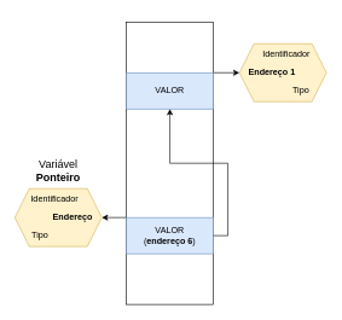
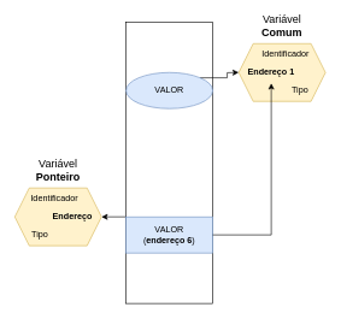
  <mxCell id="0" />
  <mxCell id="1" parent="0" />
  <mxCell id="2" value="" style="rounded=0;whiteSpace=wrap;html=1;" vertex="1" parent="1"><mxGeometry x="174" y="30" width="120" height="390" as="geometry" /></mxCell>
  <mxCell id="3" style="edgeStyle=orthogonalEdgeStyle;rounded=0;orthogonalLoop=1;jettySize=auto;html=1;exitX=0;exitY=0;exitDx=0;exitDy=0;" edge="1" parent="1" source="4"><mxGeometry relative="1" as="geometry"><mxPoint x="140" y="299.833" as="targetPoint" /></mxGeometry></mxCell>
  <mxCell id="4" value="VALOR&lt;br&gt;(&lt;b&gt;endereço 6&lt;/b&gt;)" style="rounded=0;whiteSpace=wrap;html=1;fillColor=#dae8fc;strokeColor=#6c8ebf;" vertex="1" parent="1"><mxGeometry x="174" y="300" width="120" height="50" as="geometry" /></mxCell>
  <mxCell id="5" style="edgeStyle=orthogonalEdgeStyle;rounded=0;orthogonalLoop=1;jettySize=auto;html=1;exitX=1;exitY=0;exitDx=0;exitDy=0;" edge="1" parent="1" source="6"><mxGeometry relative="1" as="geometry"><mxPoint x="330" y="99.833" as="targetPoint" /></mxGeometry></mxCell>
- <mxCell id="6" value="VALOR" style="rounded=0;whiteSpace=wrap;html=1;fillColor=#dae8fc;strokeColor=#6c8ebf;" vertex="1" parent="1"><mxGeometry x="174" y="100" width="120" height="50" as="geometry" /></mxCell>
+ <mxCell id="6" value="VALOR" style="ellipse;whiteSpace=wrap;html=1;fillColor=#dae8fc;strokeColor=#6c8ebf;" vertex="1" parent="1"><mxGeometry x="174" y="100" width="120" height="50" as="geometry" /></mxCell>
  <mxCell id="7" value="" style="shape=hexagon;perimeter=hexagonPerimeter2;whiteSpace=wrap;html=1;fixedSize=1;fillColor=#fff2cc;strokeColor=#d6b656;" vertex="1" parent="1"><mxGeometry x="330" y="60" width="120" height="80" as="geometry" /></mxCell>
  <mxCell id="8" value="" style="shape=hexagon;perimeter=hexagonPerimeter2;whiteSpace=wrap;html=1;fixedSize=1;fillColor=#fff2cc;strokeColor=#d6b656;" vertex="1" parent="1"><mxGeometry x="20" y="260" width="120" height="80" as="geometry" /></mxCell>
  <mxCell id="9" value="&lt;b&gt;Endereço 1&lt;/b&gt;" style="text;strokeColor=none;align=center;fillColor=none;html=1;verticalAlign=middle;whiteSpace=wrap;rounded=0;" vertex="1" parent="1"><mxGeometry x="340" y="85" width="70" height="30" as="geometry" /></mxCell>
  <mxCell id="10" value="&lt;b&gt;Endereço&lt;/b&gt;" style="text;strokeColor=none;align=center;fillColor=none;html=1;verticalAlign=middle;whiteSpace=wrap;rounded=0;" vertex="1" parent="1"><mxGeometry x="70" y="285" width="60" height="30" as="geometry" /></mxCell>
  <mxCell id="11" value="Tipo" style="text;strokeColor=none;align=center;fillColor=none;html=1;verticalAlign=middle;whiteSpace=wrap;rounded=0;" vertex="1" parent="1"><mxGeometry x="40" y="310" width="30" height="30" as="geometry" /></mxCell>
  <mxCell id="12" value="Identificador" style="text;strokeColor=none;align=center;fillColor=none;html=1;verticalAlign=middle;whiteSpace=wrap;rounded=0;" vertex="1" parent="1"><mxGeometry x="40" y="260" width="70" height="30" as="geometry" /></mxCell>
  <mxCell id="13" value="Tipo" style="text;strokeColor=none;align=center;fillColor=none;html=1;verticalAlign=middle;whiteSpace=wrap;rounded=0;" vertex="1" parent="1"><mxGeometry x="400" y="110" width="30" height="30" as="geometry" /></mxCell>
  <mxCell id="14" value="Identificador" style="text;strokeColor=none;align=center;fillColor=none;html=1;verticalAlign=middle;whiteSpace=wrap;rounded=0;" vertex="1" parent="1"><mxGeometry x="360" y="60" width="70" height="30" as="geometry" /></mxCell>
- <mxCell id="15" style="edgeStyle=orthogonalEdgeStyle;rounded=0;orthogonalLoop=1;jettySize=auto;html=1;exitX=1;exitY=0.5;exitDx=0;exitDy=0;" edge="1" parent="1" source="4" target="6"><mxGeometry relative="1" as="geometry" /></mxCell>
+ <mxCell id="15" style="edgeStyle=orthogonalEdgeStyle;rounded=0;orthogonalLoop=1;jettySize=auto;html=1;exitX=1;exitY=0.5;exitDx=0;exitDy=0;entryX=0.5;entryY=1;entryDx=0;entryDy=0;" edge="1" parent="1" source="4" target="9"><mxGeometry relative="1" as="geometry" /></mxCell>
  <mxCell id="16" value="&lt;font style=&quot;font-size: 15px;&quot;&gt;Variável &lt;b style=&quot;&quot;&gt;Ponteiro&lt;/b&gt;&lt;/font&gt;" style="text;strokeColor=none;align=center;fillColor=none;html=1;verticalAlign=middle;whiteSpace=wrap;rounded=0;" vertex="1" parent="1"><mxGeometry x="45" y="220" width="70" height="30" as="geometry" /></mxCell>
+ <mxCell id="17" value="&lt;font style=&quot;font-size: 15px;&quot;&gt;Variável &lt;b style=&quot;&quot;&gt;Comum&lt;/b&gt;&lt;/font&gt;" style="text;strokeColor=none;align=center;fillColor=none;html=1;verticalAlign=middle;whiteSpace=wrap;rounded=0;" vertex="1" parent="1"><mxGeometry x="355" y="20" width="70" height="30" as="geometry" /></mxCell>
